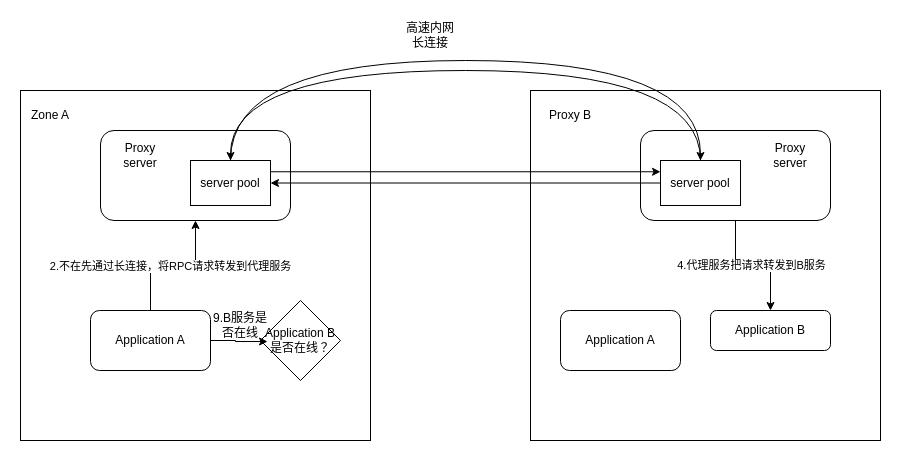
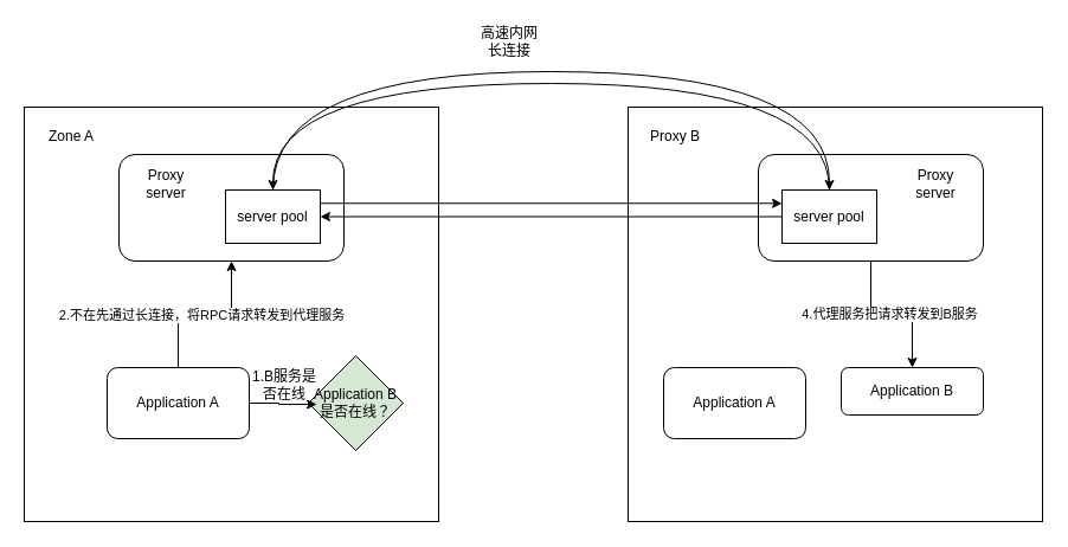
  <mxCell id="0" />
  <mxCell id="1" parent="0" />
  <mxCell id="2" value="" style="whiteSpace=wrap;html=1;aspect=fixed;" vertex="1" parent="1"><mxGeometry x="20" y="90" width="350" height="350" as="geometry" /></mxCell>
  <mxCell id="3" value="" style="whiteSpace=wrap;html=1;aspect=fixed;" vertex="1" parent="1"><mxGeometry x="530" y="90" width="350" height="350" as="geometry" /></mxCell>
  <mxCell id="4" value="" style="rounded=1;whiteSpace=wrap;html=1;" vertex="1" parent="1"><mxGeometry x="100" y="130" width="190" height="90" as="geometry" /></mxCell>
- <mxCell id="5" value="Zone A" style="text;html=1;align=center;verticalAlign=middle;whiteSpace=wrap;rounded=0;" vertex="1" parent="1"><mxGeometry x="20" y="100" width="60" height="30" as="geometry" /></mxCell>
+ <mxCell id="5" value="Zone A" style="text;html=1;align=center;verticalAlign=middle;whiteSpace=wrap;rounded=0;" vertex="1" parent="1"><mxGeometry x="30" y="100" width="60" height="30" as="geometry" /></mxCell>
  <mxCell id="6" value="Proxy B" style="text;html=1;align=center;verticalAlign=middle;whiteSpace=wrap;rounded=0;" vertex="1" parent="1"><mxGeometry x="540" y="100" width="60" height="30" as="geometry" /></mxCell>
  <mxCell id="7" value="Proxy server" style="text;html=1;align=center;verticalAlign=middle;whiteSpace=wrap;rounded=0;" vertex="1" parent="1"><mxGeometry x="110" y="140" width="60" height="30" as="geometry" /></mxCell>
  <mxCell id="8" style="edgeStyle=orthogonalEdgeStyle;rounded=0;orthogonalLoop=1;jettySize=auto;html=1;exitX=0.5;exitY=1;exitDx=0;exitDy=0;" edge="1" parent="1" source="10" target="22"><mxGeometry relative="1" as="geometry" /></mxCell>
  <mxCell id="9" value="4.代理服务把请求转发到B服务" style="edgeLabel;html=1;align=center;verticalAlign=middle;resizable=0;points=[];" vertex="1" connectable="0" parent="8"><mxGeometry x="-0.04" y="1" relative="1" as="geometry"><mxPoint as="offset" /></mxGeometry></mxCell>
  <mxCell id="10" value="" style="rounded=1;whiteSpace=wrap;html=1;" vertex="1" parent="1"><mxGeometry x="640" y="130" width="190" height="90" as="geometry" /></mxCell>
  <mxCell id="11" value="Proxy server" style="text;html=1;align=center;verticalAlign=middle;whiteSpace=wrap;rounded=0;" vertex="1" parent="1"><mxGeometry x="760" y="140" width="60" height="30" as="geometry" /></mxCell>
  <mxCell id="12" style="edgeStyle=orthogonalEdgeStyle;rounded=0;orthogonalLoop=1;jettySize=auto;html=1;exitX=1;exitY=0.25;exitDx=0;exitDy=0;entryX=0;entryY=0.25;entryDx=0;entryDy=0;" edge="1" parent="1" source="14" target="17"><mxGeometry relative="1" as="geometry" /></mxCell>
  <mxCell id="13" style="edgeStyle=orthogonalEdgeStyle;curved=1;rounded=0;orthogonalLoop=1;jettySize=auto;html=1;exitX=0.5;exitY=0;exitDx=0;exitDy=0;entryX=0.5;entryY=0;entryDx=0;entryDy=0;" edge="1" parent="1" source="14" target="17"><mxGeometry relative="1" as="geometry"><Array as="points"><mxPoint x="230" y="60" /><mxPoint x="700" y="60" /></Array></mxGeometry></mxCell>
  <mxCell id="14" value="server pool" style="rounded=0;whiteSpace=wrap;html=1;" vertex="1" parent="1"><mxGeometry x="190" y="160" width="80" height="45" as="geometry" /></mxCell>
  <mxCell id="15" style="edgeStyle=orthogonalEdgeStyle;rounded=0;orthogonalLoop=1;jettySize=auto;html=1;exitX=0;exitY=0.5;exitDx=0;exitDy=0;" edge="1" parent="1" source="17" target="14"><mxGeometry relative="1" as="geometry" /></mxCell>
  <mxCell id="16" style="edgeStyle=orthogonalEdgeStyle;curved=1;rounded=0;orthogonalLoop=1;jettySize=auto;html=1;exitX=0.5;exitY=0;exitDx=0;exitDy=0;entryX=0.5;entryY=0;entryDx=0;entryDy=0;" edge="1" parent="1" source="17" target="14"><mxGeometry relative="1" as="geometry"><Array as="points"><mxPoint x="700" y="70" /><mxPoint x="230" y="70" /></Array></mxGeometry></mxCell>
  <mxCell id="17" value="server pool" style="rounded=0;whiteSpace=wrap;html=1;" vertex="1" parent="1"><mxGeometry x="660" y="160" width="80" height="45" as="geometry" /></mxCell>
  <mxCell id="18" style="edgeStyle=orthogonalEdgeStyle;rounded=0;orthogonalLoop=1;jettySize=auto;html=1;exitX=0.5;exitY=0;exitDx=0;exitDy=0;" edge="1" parent="1" source="20" target="4"><mxGeometry relative="1" as="geometry" /></mxCell>
  <mxCell id="19" value="2.不在先通过长连接，将RPC请求转发到代理服务" style="edgeLabel;html=1;align=center;verticalAlign=middle;resizable=0;points=[];" vertex="1" connectable="0" parent="18"><mxGeometry x="-0.052" relative="1" as="geometry"><mxPoint as="offset" /></mxGeometry></mxCell>
  <mxCell id="20" value="Application A" style="rounded=1;whiteSpace=wrap;html=1;" vertex="1" parent="1"><mxGeometry x="90" y="310" width="120" height="60" as="geometry" /></mxCell>
  <mxCell id="21" value="Application A" style="rounded=1;whiteSpace=wrap;html=1;" vertex="1" parent="1"><mxGeometry x="560" y="310" width="120" height="60" as="geometry" /></mxCell>
  <mxCell id="22" value="Application B" style="rounded=1;whiteSpace=wrap;html=1;" vertex="1" parent="1"><mxGeometry x="710" y="310" width="120" height="40" as="geometry" /></mxCell>
  <mxCell id="23" value="高速内网长连接" style="text;html=1;align=center;verticalAlign=middle;whiteSpace=wrap;rounded=0;" vertex="1" parent="1"><mxGeometry x="400" y="20" width="60" height="30" as="geometry" /></mxCell>
- <mxCell id="24" value="Application B是否在线？" style="rhombus;whiteSpace=wrap;html=1;" vertex="1" parent="1"><mxGeometry x="260" y="300" width="80" height="80" as="geometry" /></mxCell>
+ <mxCell id="24" value="Application B是否在线？" style="rhombus;whiteSpace=wrap;html=1;fillColor=#d5e8d4;" vertex="1" parent="1"><mxGeometry x="260" y="300" width="80" height="80" as="geometry" /></mxCell>
  <mxCell id="25" style="edgeStyle=orthogonalEdgeStyle;rounded=0;orthogonalLoop=1;jettySize=auto;html=1;exitX=1;exitY=0.5;exitDx=0;exitDy=0;entryX=0.088;entryY=0.513;entryDx=0;entryDy=0;entryPerimeter=0;" edge="1" parent="1" source="20" target="24"><mxGeometry relative="1" as="geometry" /></mxCell>
- <mxCell id="26" value="9.B服务是否在线" style="text;html=1;align=center;verticalAlign=middle;whiteSpace=wrap;rounded=0;" vertex="1" parent="1"><mxGeometry x="210" y="310" width="60" height="30" as="geometry" /></mxCell>
+ <mxCell id="26" value="1.B服务是否在线" style="text;html=1;align=center;verticalAlign=middle;whiteSpace=wrap;rounded=0;" vertex="1" parent="1"><mxGeometry x="210" y="310" width="60" height="30" as="geometry" /></mxCell>
